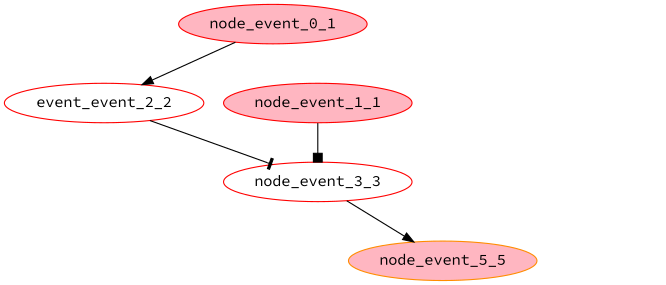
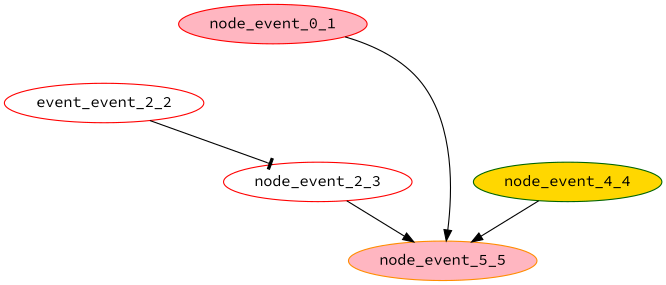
  digraph {
    fontname="Source Code Pro"
    node [Dependencies=0 Depth=1 EventType="DotQasm.Scheduling.GateEvent" Latency="00:00:00.0010000" Priority=0.007 color=red fillcolor=lightpink fontname="Source Code Pro" style=filled]
    edge [arrowhead=normal fontname="Source Code Pro"]
    node_event_0_1 [EventIndex=0 Priority=0.008]
    n2 [Dependencies=1 Depth=2 EventIndex=2 fillcolor=white label=event_event_2_2]
-   node_event_3_3 [Dependencies=3 Depth=3 EventIndex=3 EventType="DotQasm.Scheduling.ControlledGateEvent" Latency="00:00:00.0020000" Priority=0.006 fillcolor=white]
-   node_event_1_1 [EventIndex=1]
+   node_event_3_3 [Dependencies=3 Depth=3 EventIndex=3 EventType="DotQasm.Scheduling.ControlledGateEvent" Latency="00:00:00.0020000" Priority=0.006 fillcolor=white label=node_event_2_3]
    node_event_5_5 [Dependencies=5 Depth=5 EventIndex=5 EventType="DotQasm.Scheduling.MeasurementEvent" Latency="00:00:00.0030000" Priority=0.003 color=darkorange]
-   node_event_0_1 -> n2
+   node_event_4_4 [Dependencies=4 Depth=4 EventIndex=4 Priority=0.004 color=darkgreen fillcolor=gold]
+   node_event_0_1 -> node_event_5_5
    n2 -> node_event_3_3 [arrowhead=tee]
    node_event_3_3 -> node_event_5_5
-   node_event_1_1 -> node_event_3_3 [arrowhead=box]
+   node_event_4_4 -> node_event_5_5
  }
